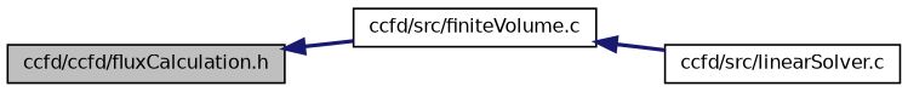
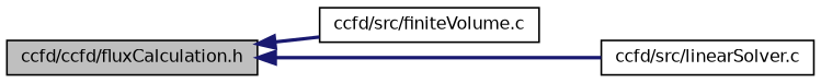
  digraph {
    rankdir=LR
    node [color=black fillcolor=white fontname=Helvetica fontsize=10 shape=record style=filled]
    edge [color=midnightblue dir=back fontname=Helvetica fontsize=10 labelfontname=Helvetica labelfontsize=10 style=bold]
    n1 [fillcolor=grey75 fontcolor=black height=0.2 label="ccfd/ccfd/fluxCalculation.h" width=0.4]
    n2 [height=0.2 label="ccfd/src/finiteVolume.c" width=0.4]
    n3 [height=0.2 label="ccfd/src/linearSolver.c" width=0.4]
    n1 -> n2
-   n2 -> n3
+   n1 -> n3
  }
